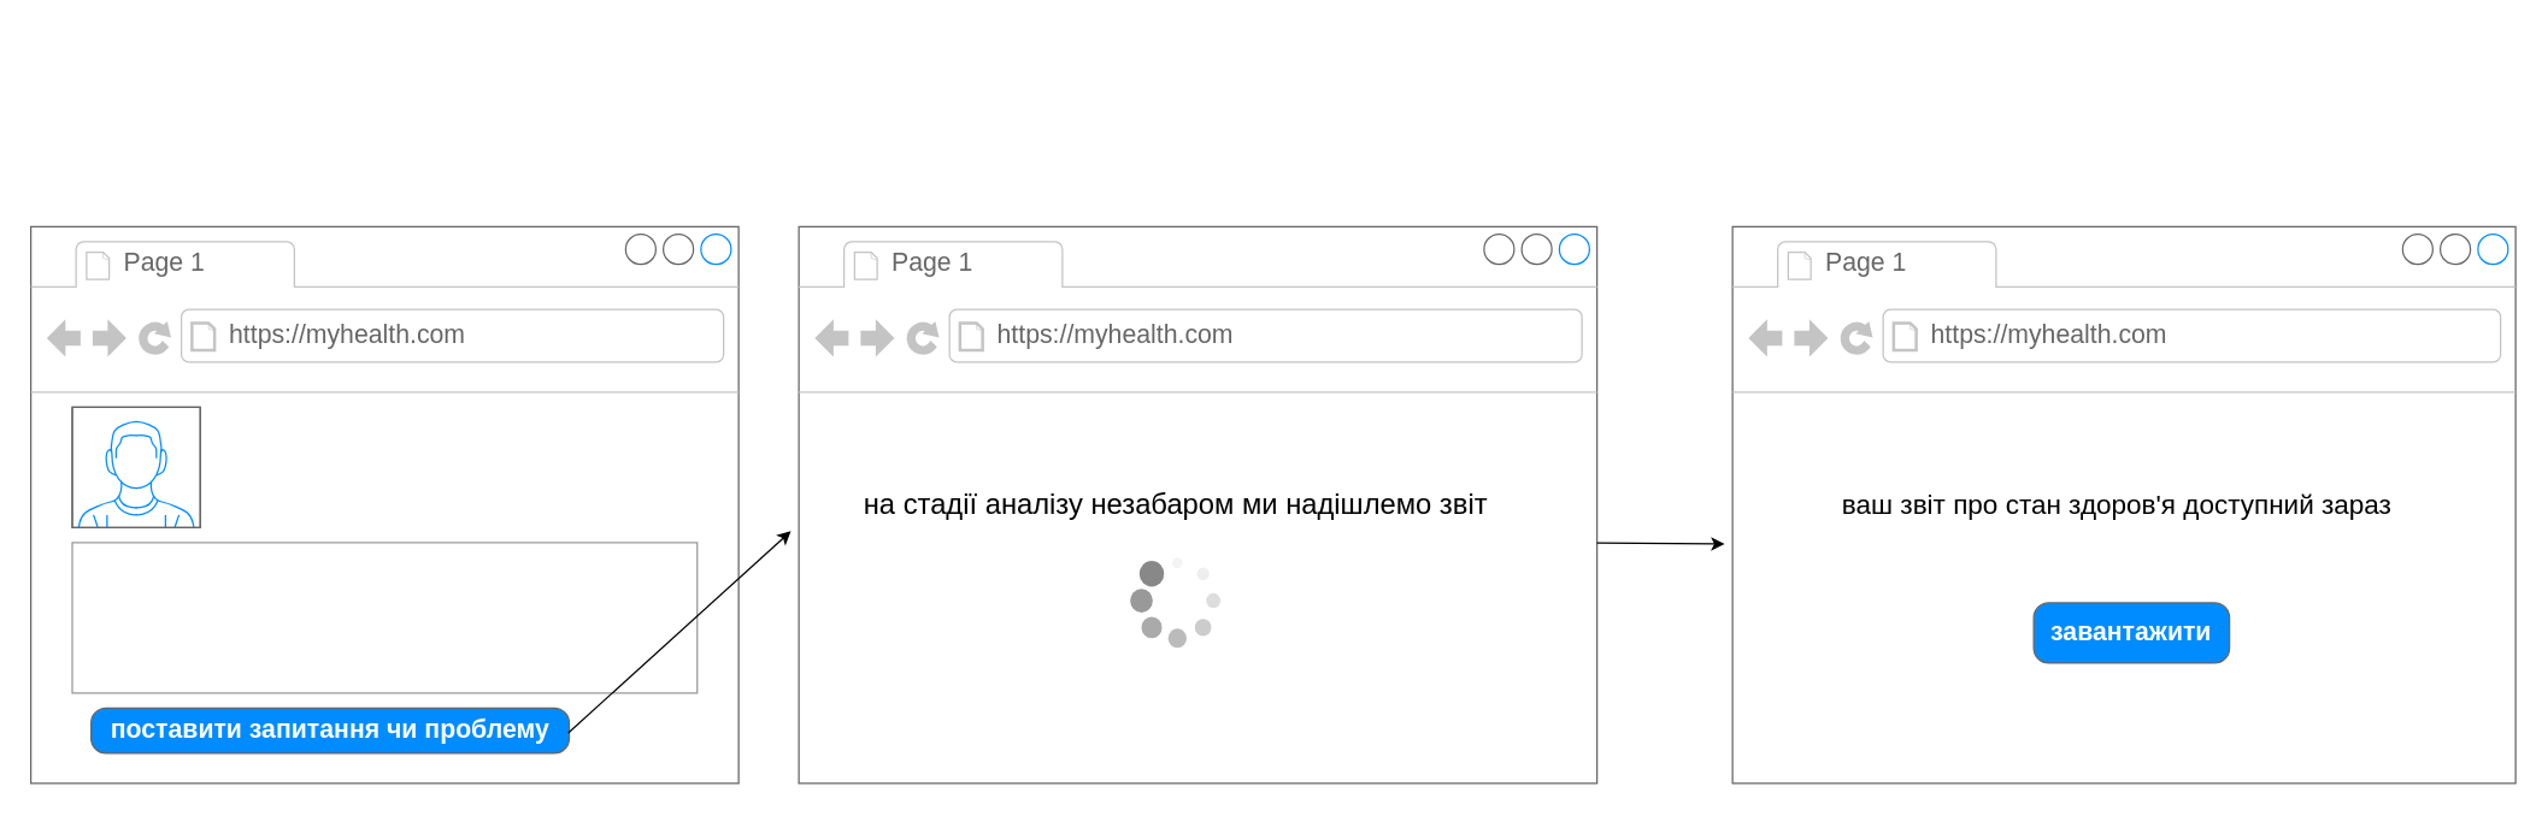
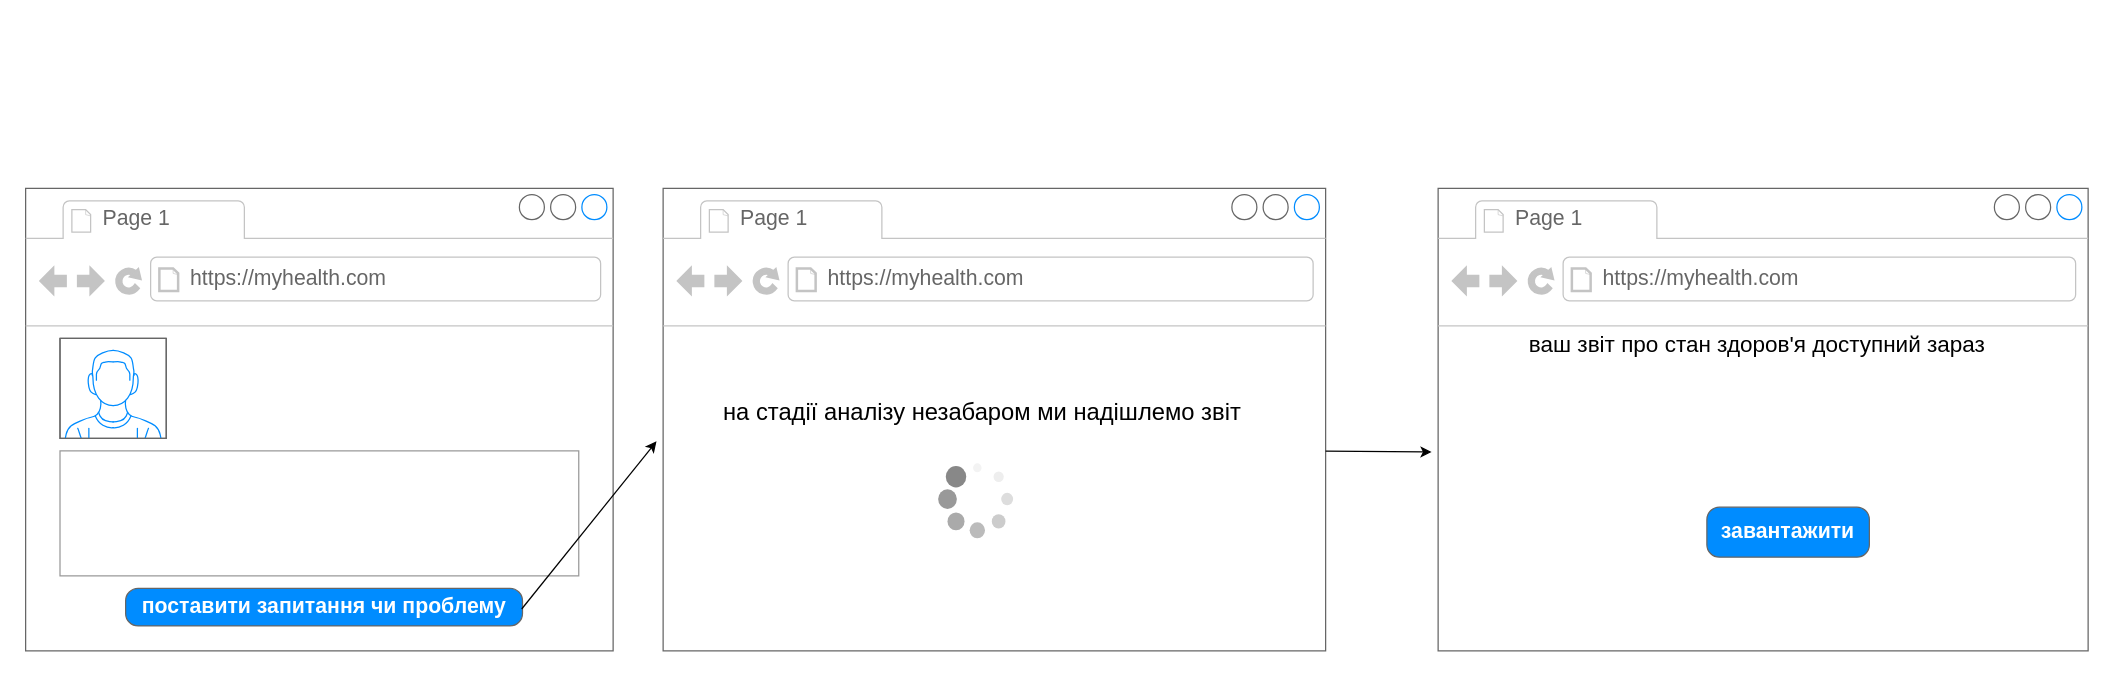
  <mxCell id="0" />
  <mxCell id="1" parent="0" />
  <mxCell id="2" value="&lt;table style=&quot;border-spacing: 0px; border-collapse: collapse; display: block; width: max-content; max-width: 100%; overflow: auto; font-family: -apple-system, BlinkMacSystemFont, &amp;quot;Segoe UI&amp;quot;, &amp;quot;Noto Sans&amp;quot;, Helvetica, Arial, sans-serif, &amp;quot;Apple Color Emoji&amp;quot;, &amp;quot;Segoe UI Emoji&amp;quot;; font-size: 16px; text-align: start; margin-top: 0px !important; margin-bottom: 0px !important;&quot;&gt;&lt;tbody style=&quot;box-sizing: border-box;&quot;&gt;&lt;tr style=&quot;box-sizing: border-box; border-top: 1px solid var(--borderColor-muted, var(--color-border-muted));&quot;&gt;&lt;td style=&quot;box-sizing: border-box; padding: 6px 13px; border: 1px solid var(--borderColor-default, var(--color-border-default));&quot;&gt;авторизація&lt;/td&gt;&lt;/tr&gt;&lt;tr style=&quot;box-sizing: border-box; border-top: 1px solid var(--borderColor-muted, var(--color-border-muted));&quot;&gt;&lt;/tr&gt;&lt;/tbody&gt;&lt;/table&gt;" style="text;html=1;align=center;verticalAlign=middle;resizable=0;points=[];autosize=1;strokeColor=none;fillColor=none;fontColor=none;labelBackgroundColor=#000000;labelBorderColor=default;noLabel=1;" parent="1" vertex="1"><mxGeometry x="550" y="20" width="140" height="40" as="geometry" /></mxCell>
  <mxCell id="3" value="" style="strokeWidth=1;shadow=0;dashed=0;align=center;html=1;shape=mxgraph.mockup.containers.browserWindow;rSize=0;strokeColor=#666666;strokeColor2=#008cff;strokeColor3=#c4c4c4;mainText=,;recursiveResize=0;" parent="1" vertex="1"><mxGeometry x="20" y="150" width="470" height="370" as="geometry" /></mxCell>
  <mxCell id="4" value="Page 1" style="strokeWidth=1;shadow=0;dashed=0;align=center;html=1;shape=mxgraph.mockup.containers.anchor;fontSize=17;fontColor=#666666;align=left;whiteSpace=wrap;" parent="3" vertex="1"><mxGeometry x="60" y="12" width="110" height="26" as="geometry" /></mxCell>
  <mxCell id="5" value="&lt;font style=&quot;vertical-align: inherit;&quot;&gt;&lt;font style=&quot;vertical-align: inherit;&quot;&gt;https://myhealth.com&lt;/font&gt;&lt;/font&gt;" style="strokeWidth=1;shadow=0;dashed=0;align=center;html=1;shape=mxgraph.mockup.containers.anchor;rSize=0;fontSize=17;fontColor=#666666;align=left;" parent="3" vertex="1"><mxGeometry x="130" y="60" width="250" height="26" as="geometry" /></mxCell>
- <mxCell id="6" value="поставити запитання чи проблему" style="strokeWidth=1;shadow=0;dashed=0;align=center;html=1;shape=mxgraph.mockup.buttons.button;strokeColor=#666666;fontColor=#ffffff;mainText=;buttonStyle=round;fontSize=17;fontStyle=1;fillColor=#008cff;whiteSpace=wrap;" parent="3" vertex="1"><mxGeometry x="40" y="320" width="317.5" height="30" as="geometry" /></mxCell>
+ <mxCell id="6" value="поставити запитання чи проблему" style="strokeWidth=1;shadow=0;dashed=0;align=center;html=1;shape=mxgraph.mockup.buttons.button;strokeColor=#666666;fontColor=#ffffff;mainText=;buttonStyle=round;fontSize=17;fontStyle=1;fillColor=#008cff;whiteSpace=wrap;" parent="3" vertex="1"><mxGeometry x="80" y="320" width="317.5" height="30" as="geometry" /></mxCell>
  <mxCell id="7" value="" style="strokeWidth=1;shadow=0;dashed=0;align=center;html=1;shape=mxgraph.mockup.forms.rrect;fillColor=#ffffff;rSize=0;fontColor=#666666;align=left;spacingLeft=3;strokeColor=#999999;verticalAlign=top;whiteSpace=wrap;" parent="3" vertex="1"><mxGeometry x="27.5" y="210" width="415" height="100" as="geometry" /></mxCell>
  <mxCell id="8" value="" style="verticalLabelPosition=bottom;shadow=0;dashed=0;align=center;html=1;verticalAlign=top;strokeWidth=1;shape=mxgraph.mockup.containers.userMale;strokeColor=#666666;strokeColor2=#008cff;" parent="3" vertex="1"><mxGeometry x="27.5" y="120" width="85" height="80" as="geometry" /></mxCell>
  <mxCell id="9" value="" style="strokeWidth=1;shadow=0;dashed=0;align=center;html=1;shape=mxgraph.mockup.containers.browserWindow;rSize=0;strokeColor=#666666;strokeColor2=#008cff;strokeColor3=#c4c4c4;mainText=,;recursiveResize=0;" parent="1" vertex="1"><mxGeometry x="530" y="150" width="530" height="370" as="geometry" /></mxCell>
  <mxCell id="10" value="Page 1" style="strokeWidth=1;shadow=0;dashed=0;align=center;html=1;shape=mxgraph.mockup.containers.anchor;fontSize=17;fontColor=#666666;align=left;whiteSpace=wrap;" parent="9" vertex="1"><mxGeometry x="60" y="12" width="110" height="26" as="geometry" /></mxCell>
  <mxCell id="11" value="&lt;font style=&quot;vertical-align: inherit;&quot;&gt;&lt;font style=&quot;vertical-align: inherit;&quot;&gt;https://myhealth.com&lt;/font&gt;&lt;/font&gt;" style="strokeWidth=1;shadow=0;dashed=0;align=center;html=1;shape=mxgraph.mockup.containers.anchor;rSize=0;fontSize=17;fontColor=#666666;align=left;" parent="9" vertex="1"><mxGeometry x="130" y="60" width="250" height="26" as="geometry" /></mxCell>
  <mxCell id="12" value="" style="verticalLabelPosition=bottom;shadow=0;dashed=0;align=center;html=1;verticalAlign=top;strokeWidth=1;shape=mxgraph.mockup.misc.loading_circle_1;pointerEvents=1" parent="9" vertex="1"><mxGeometry x="220" y="220" width="60" height="60" as="geometry" /></mxCell>
- <mxCell id="13" value="&lt;font style=&quot;font-size: 19px;&quot;&gt;на стадії аналізу незабаром ми надішлемо звіт&lt;/font&gt;" style="text;html=1;align=center;verticalAlign=middle;resizable=0;points=[];autosize=1;strokeColor=none;fillColor=none;" parent="9" vertex="1"><mxGeometry x="30" y="165" width="440" height="40" as="geometry" /></mxCell>
+ <mxCell id="13" value="&lt;font style=&quot;font-size: 19px;&quot;&gt;на стадії аналізу незабаром ми надішлемо звіт&lt;/font&gt;" style="text;html=1;align=center;verticalAlign=middle;resizable=0;points=[];autosize=1;strokeColor=none;fillColor=none;" parent="9" vertex="1"><mxGeometry x="35" y="160" width="440" height="40" as="geometry" /></mxCell>
  <mxCell id="14" value="" style="endArrow=classic;html=1;rounded=0;exitX=0.998;exitY=0.55;exitDx=0;exitDy=0;exitPerimeter=0;entryX=-0.01;entryY=0.547;entryDx=0;entryDy=0;entryPerimeter=0;" parent="1" source="6" target="9" edge="1"><mxGeometry width="50" height="50" relative="1" as="geometry"><mxPoint x="480" y="390" as="sourcePoint" /><mxPoint x="530" y="340" as="targetPoint" /></mxGeometry></mxCell>
  <mxCell id="15" value="" style="endArrow=classic;html=1;rounded=0;exitX=1;exitY=0.568;exitDx=0;exitDy=0;exitPerimeter=0;entryX=-0.01;entryY=0.57;entryDx=0;entryDy=0;entryPerimeter=0;" parent="1" source="9" edge="1" target="16"><mxGeometry width="50" height="50" relative="1" as="geometry"><mxPoint x="480" y="690" as="sourcePoint" /><mxPoint x="1100" y="550" as="targetPoint" /></mxGeometry></mxCell>
  <mxCell id="16" value="" style="strokeWidth=1;shadow=0;dashed=0;align=center;html=1;shape=mxgraph.mockup.containers.browserWindow;rSize=0;strokeColor=#666666;strokeColor2=#008cff;strokeColor3=#c4c4c4;mainText=,;recursiveResize=0;" parent="1" vertex="1"><mxGeometry x="1150" y="150" width="520" height="370" as="geometry" /></mxCell>
  <mxCell id="17" value="Page 1" style="strokeWidth=1;shadow=0;dashed=0;align=center;html=1;shape=mxgraph.mockup.containers.anchor;fontSize=17;fontColor=#666666;align=left;whiteSpace=wrap;" parent="16" vertex="1"><mxGeometry x="60" y="12" width="110" height="26" as="geometry" /></mxCell>
  <mxCell id="18" value="&lt;font style=&quot;vertical-align: inherit;&quot;&gt;&lt;font style=&quot;vertical-align: inherit;&quot;&gt;https://myhealth.com&lt;/font&gt;&lt;/font&gt;" style="strokeWidth=1;shadow=0;dashed=0;align=center;html=1;shape=mxgraph.mockup.containers.anchor;rSize=0;fontSize=17;fontColor=#666666;align=left;" parent="16" vertex="1"><mxGeometry x="130" y="60" width="250" height="26" as="geometry" /></mxCell>
- <mxCell id="19" value="&lt;font style=&quot;font-size: 18px;&quot;&gt;ваш звіт про стан здоров'я доступний зараз&lt;/font&gt;" style="text;html=1;align=center;verticalAlign=middle;resizable=0;points=[];autosize=1;strokeColor=none;fillColor=none;" parent="16" vertex="1"><mxGeometry x="60" y="165" width="390" height="40" as="geometry" /></mxCell>
- <mxCell id="20" value="завантажити" style="strokeWidth=1;shadow=0;dashed=0;align=center;html=1;shape=mxgraph.mockup.buttons.button;strokeColor=#666666;fontColor=#ffffff;mainText=;buttonStyle=round;fontSize=17;fontStyle=1;fillColor=#008cff;whiteSpace=wrap;" parent="16" vertex="1"><mxGeometry x="200" y="250" width="130" height="40" as="geometry" /></mxCell>
+ <mxCell id="19" value="&lt;font style=&quot;font-size: 18px;&quot;&gt;ваш звіт про стан здоров'я доступний зараз&lt;/font&gt;" style="text;html=1;align=center;verticalAlign=middle;resizable=0;points=[];autosize=1;strokeColor=none;fillColor=none;" parent="16" vertex="1"><mxGeometry x="60" y="105" width="390" height="40" as="geometry" /></mxCell>
+ <mxCell id="20" value="завантажити" style="strokeWidth=1;shadow=0;dashed=0;align=center;html=1;shape=mxgraph.mockup.buttons.button;strokeColor=#666666;fontColor=#ffffff;mainText=;buttonStyle=round;fontSize=17;fontStyle=1;fillColor=#008cff;whiteSpace=wrap;" parent="16" vertex="1"><mxGeometry x="215" y="255" width="130" height="40" as="geometry" /></mxCell>
